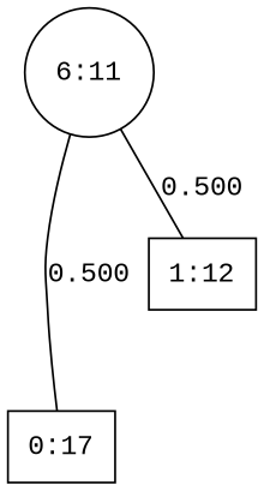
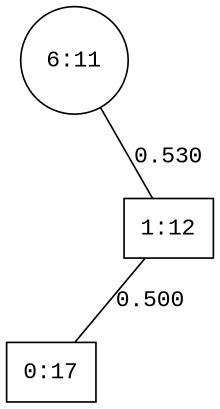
  graph {
    fontname="Liberation Mono"
    splines=true
    node [fontname="Liberation Mono" shape=box]
    edge [fontname="Liberation Mono" labelangle=110]
    n1 [label="6:11" shape=circle]
    n2 [label="0:17"]
    n3 [label="1:12"]
-   n1 -- n2 [label=0.500]
-   n1 -- n3 [label=0.500]
+   n3 -- n2 [label=0.500]
+   n1 -- n3 [label=0.530]
  }
